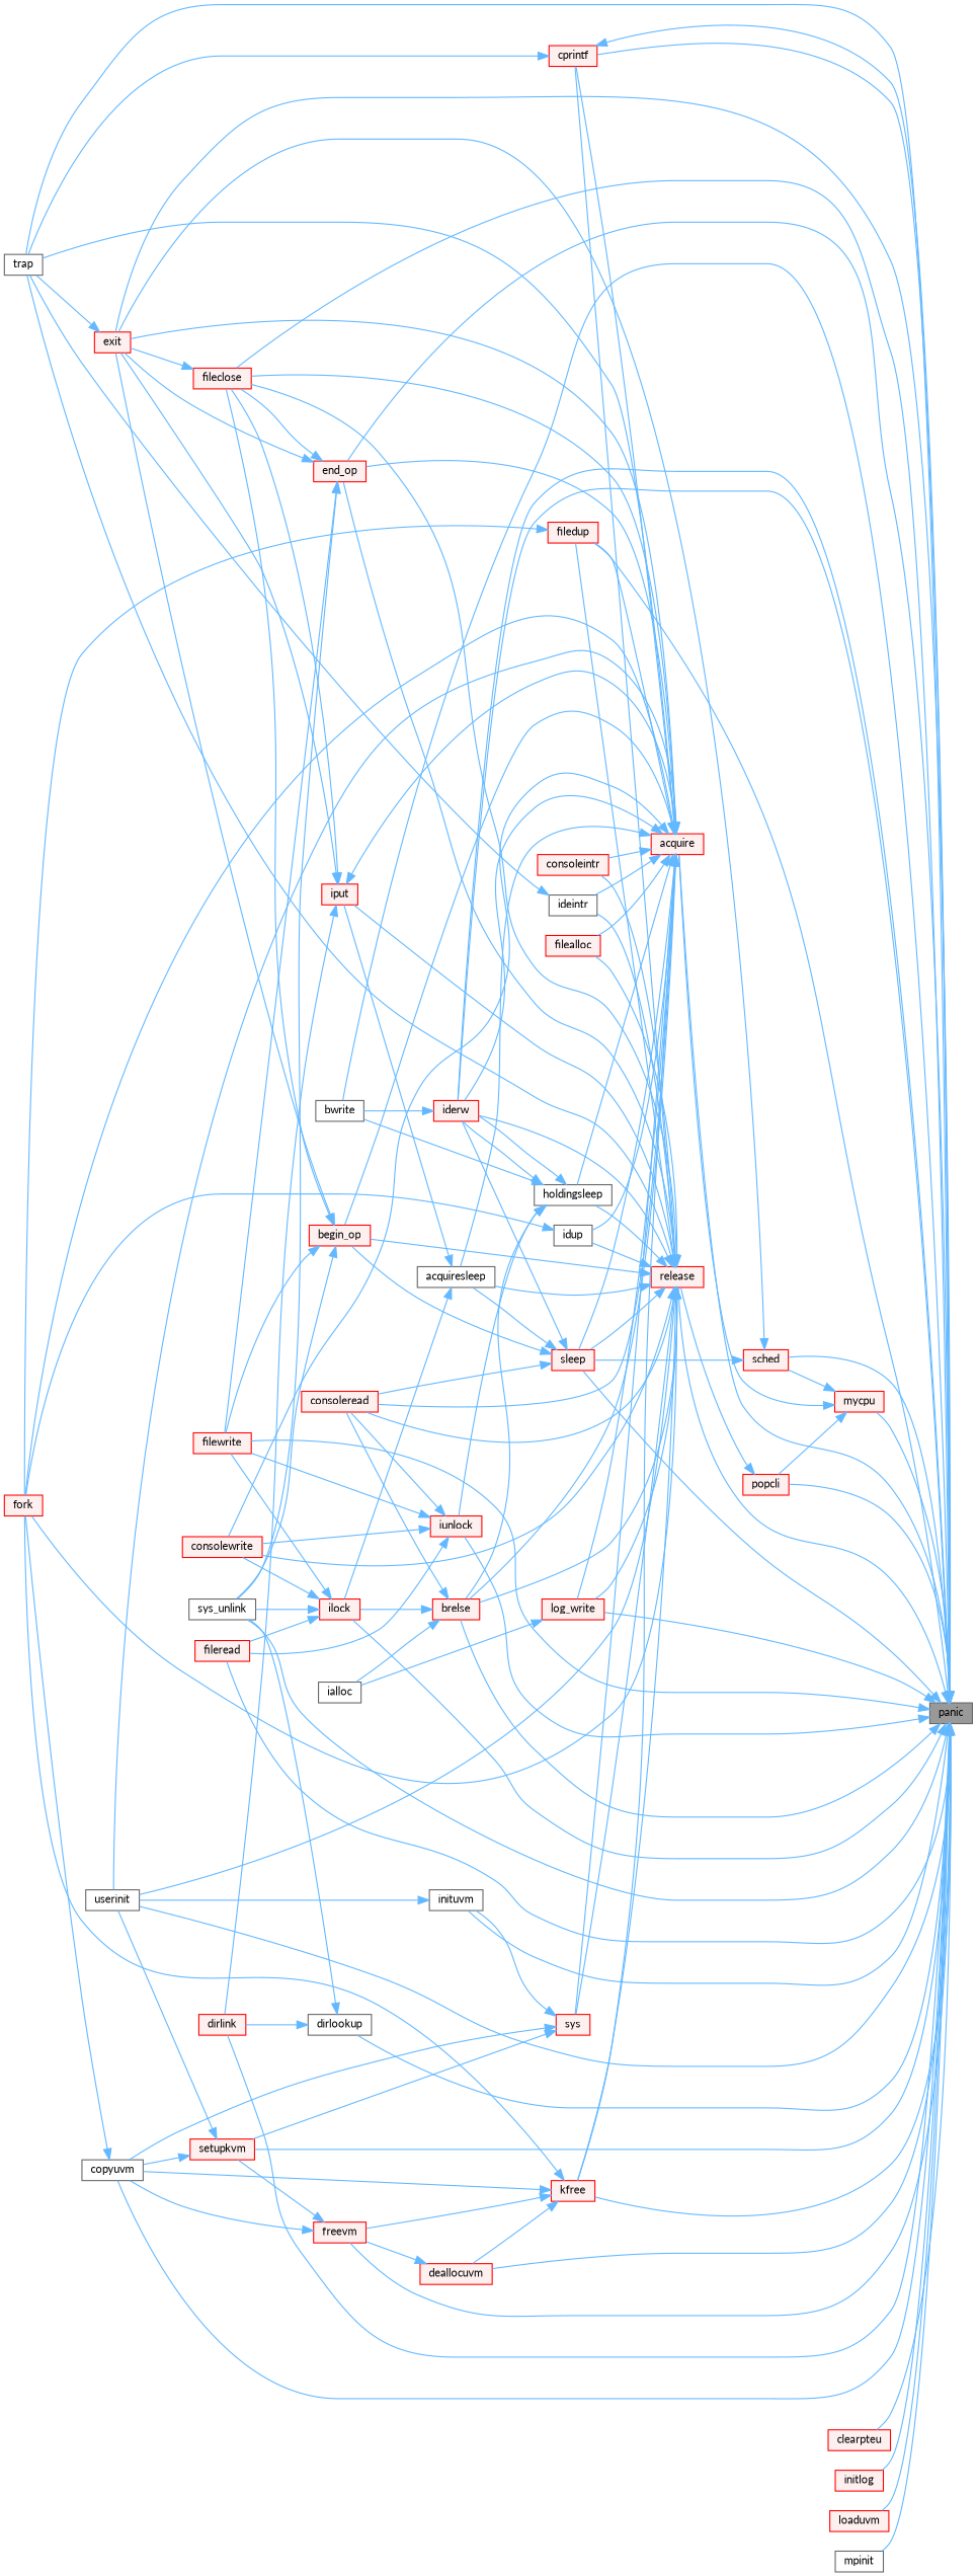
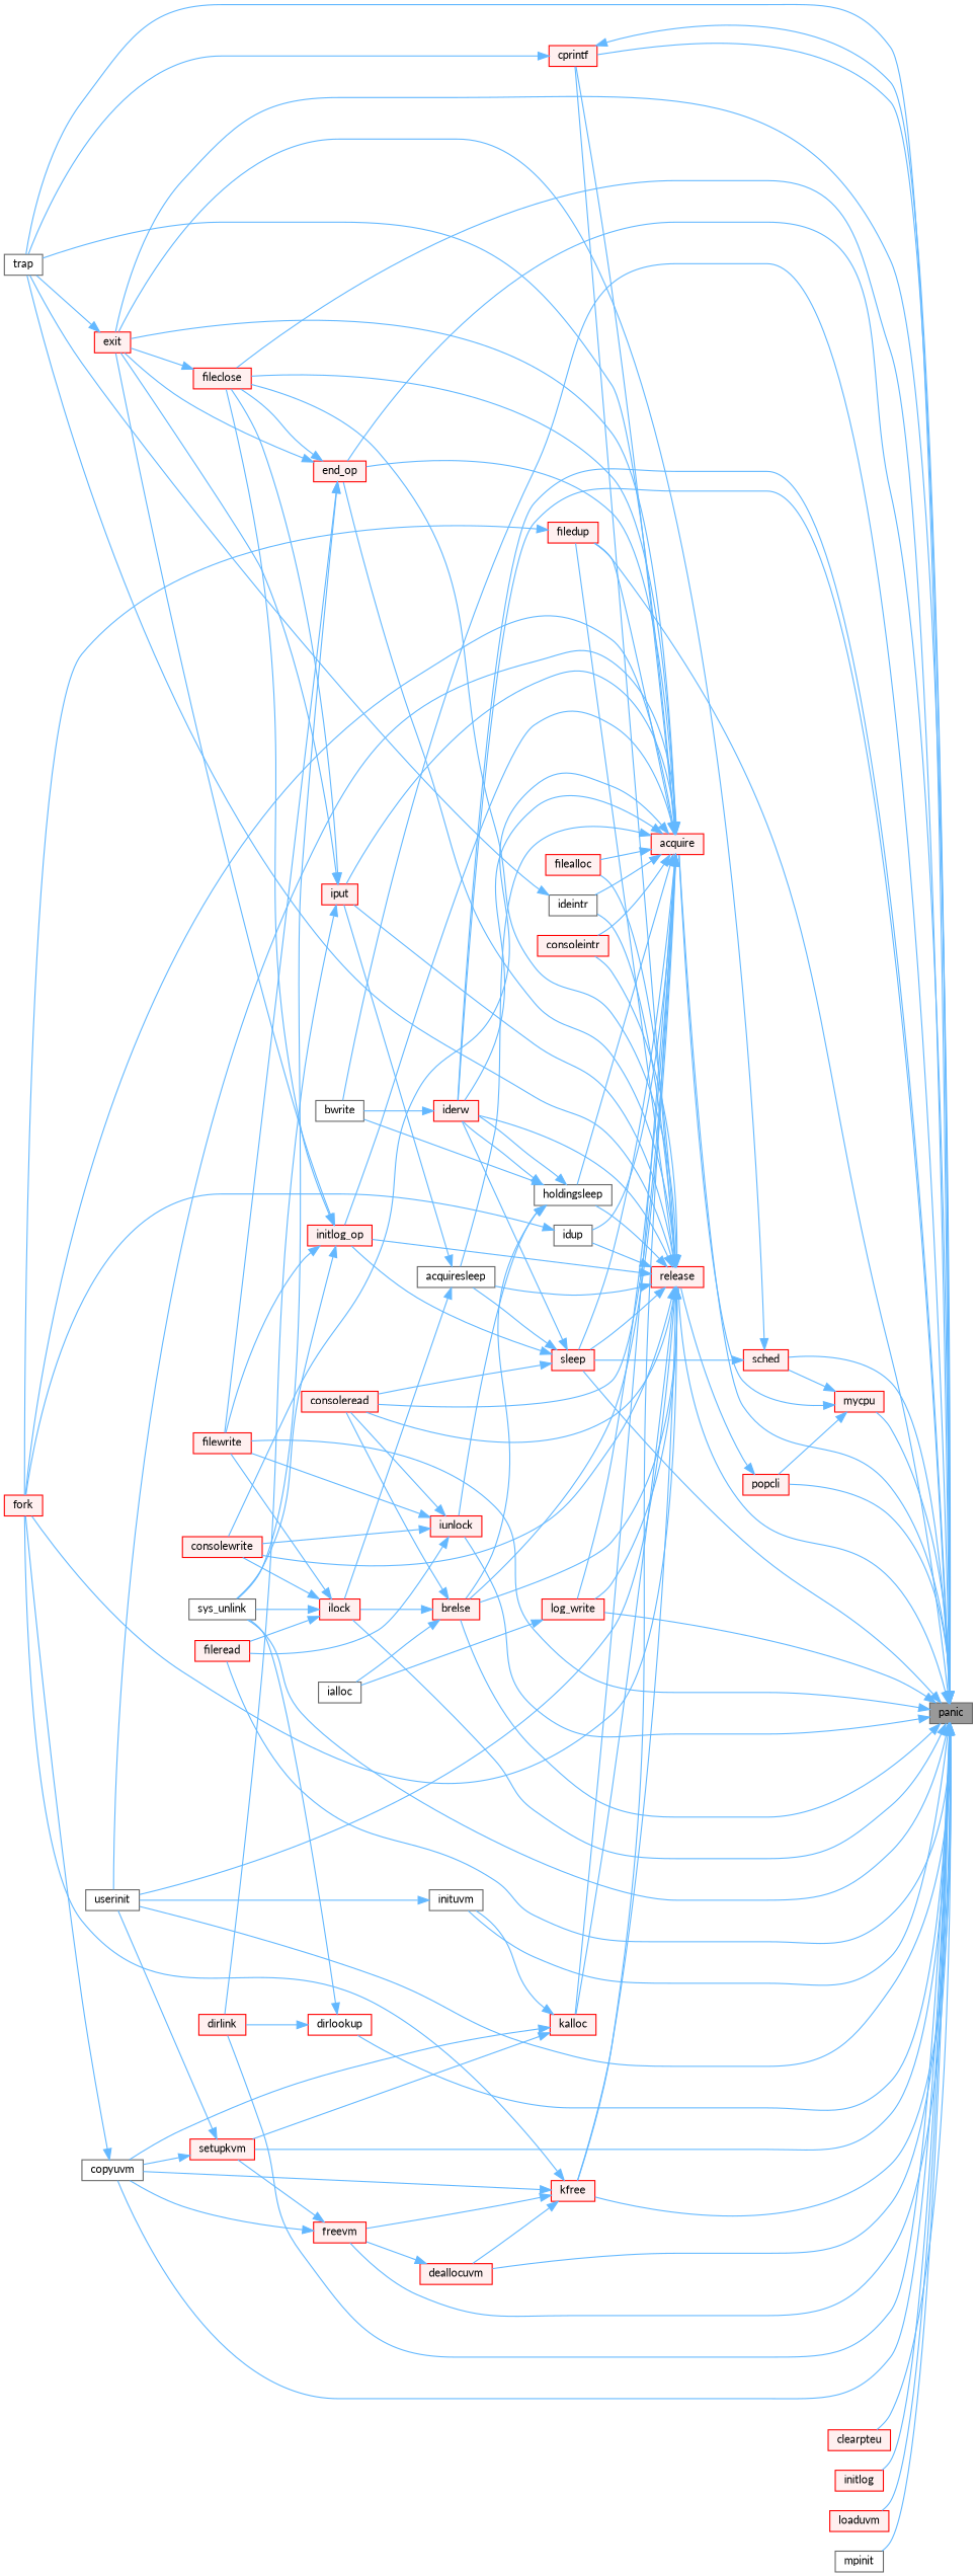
  digraph {
    fontname=Lato
    rankdir=RL
    node [color=red fillcolor="#FFF0F0" fontname=Lato fontsize=10 shape=box style=filled]
    edge [color=steelblue1 dir=back fontname=Lato fontsize=10 labelfontname=Helvetica labelfontsize=10 style=solid]
    n1 [color=gray40 fillcolor=grey60 fontcolor=black height=0.2 label=panic width=0.4]
    n2 [height=0.2 label=acquire width=0.4]
    n3 [height=0.2 label=ilock width=0.4]
    n4 [height=0.2 label=fileread width=0.4]
    n5 [height=0.2 label=filewrite width=0.4]
    n6 [color=grey40 fillcolor=white height=0.2 label=sys_unlink width=0.4]
    n7 [height=0.2 label=dirlink width=0.4]
    n8 [height=0.2 label=exit width=0.4]
    n9 [color=grey40 fillcolor=white height=0.2 label=trap width=0.4]
    n10 [height=0.2 label=fileclose width=0.4]
    n11 [height=0.2 label=brelse width=0.4]
    n12 [height=0.2 label=cprintf width=0.4]
    n13 [height=0.2 label=end_op width=0.4]
    n14 [height=0.2 label=filedup width=0.4]
    n15 [color=grey40 fillcolor=white height=0.2 label=bwrite width=0.4]
    n16 [height=0.2 label=iderw width=0.4]
    n17 [height=0.2 label=iunlock width=0.4]
    n18 [color=grey40 fillcolor=white height=0.2 label=copyuvm width=0.4]
    n19 [color=grey40 fillcolor=white height=0.2 label=inituvm width=0.4]
    n20 [color=grey40 fillcolor=white height=0.2 label=userinit width=0.4]
    n21 [height=0.2 label=setupkvm width=0.4]
    n22 [height=0.2 label=kfree width=0.4]
    n23 [height=0.2 label=deallocuvm width=0.4]
    n24 [height=0.2 label=freevm width=0.4]
    n25 [height=0.2 label=log_write width=0.4]
    n26 [height=0.2 label=sleep width=0.4]
    n27 [height=0.2 label=clearpteu width=0.4]
-   n28 [color=grey40 fillcolor=white height=0.2 label=dirlookup width=0.4]
+   n28 [fillcolor=white height=0.2 label=dirlookup width=0.4]
    n29 [height=0.2 label=initlog width=0.4]
    n30 [height=0.2 label=loaduvm width=0.4]
    n31 [color=grey40 fillcolor=white height=0.2 label=mpinit width=0.4]
    n32 [height=0.2 label=mycpu width=0.4]
    n33 [height=0.2 label=popcli width=0.4]
    n34 [height=0.2 label=release width=0.4]
    n35 [height=0.2 label=sched width=0.4]
    n36 [color=grey40 fillcolor=white height=0.2 label=acquiresleep width=0.4]
    n37 [height=0.2 label=consoleread width=0.4]
    n38 [height=0.2 label=consolewrite width=0.4]
    n39 [height=0.2 label=iput width=0.4]
-   n40 [height=0.2 label=begin_op width=0.4]
+   n40 [height=0.2 label=initlog_op width=0.4]
    n41 [height=0.2 label=consoleintr width=0.4]
    n42 [height=0.2 label=filealloc width=0.4]
    n43 [height=0.2 label=fork width=0.4]
    n44 [color=grey40 fillcolor=white height=0.2 label=holdingsleep width=0.4]
    n45 [color=grey40 fillcolor=white height=0.2 label=ideintr width=0.4]
    n46 [color=grey40 fillcolor=white height=0.2 label=idup width=0.4]
-   n47 [height=0.2 label=sys width=0.4]
+   n47 [height=0.2 label=kalloc width=0.4]
    n48 [color=grey40 fillcolor=white height=0.2 label=ialloc width=0.4]
    n1 -> n2
    n1 -> n3
    n1 -> n4
    n1 -> n5
    n1 -> n6
    n1 -> n7
    n1 -> n8
    n1 -> n9
    n1 -> n10
    n1 -> n11
    n1 -> n12
    n1 -> n13
    n1 -> n14
    n1 -> n15
    n1 -> n16
    n1 -> n16
    n1 -> n17
    n1 -> n18
    n1 -> n19
    n1 -> n20
    n1 -> n21
    n1 -> n22
    n1 -> n23
    n1 -> n24
    n1 -> n25
    n1 -> n26
    n1 -> n27
    n1 -> n28
    n1 -> n29
    n1 -> n30
    n1 -> n31
    n1 -> n32
    n1 -> n33
    n1 -> n34
    n1 -> n35
    n2 -> n8
    n2 -> n9
    n2 -> n10
    n2 -> n11
    n2 -> n12
    n2 -> n13
    n2 -> n14
    n2 -> n16
    n2 -> n20
    n2 -> n22
    n2 -> n25
    n2 -> n26
    n2 -> n36
    n2 -> n37
    n2 -> n38
-   n39 -> n2
+   n2 -> n39
    n2 -> n40
    n2 -> n41
    n2 -> n42
    n2 -> n43
    n2 -> n44
    n2 -> n45
    n2 -> n46
    n2 -> n47
    n3 -> n4
    n3 -> n5
    n3 -> n6
    n3 -> n38
    n8 -> n9
    n10 -> n8
    n11 -> n3
    n11 -> n37
    n11 -> n48
    n12 -> n1
    n12 -> n9
    n13 -> n5
    n13 -> n6
    n13 -> n8
    n13 -> n10
    n14 -> n43
    n16 -> n15
    n17 -> n4
    n17 -> n5
    n17 -> n37
    n17 -> n38
    n18 -> n43
    n19 -> n20
    n21 -> n18
    n21 -> n20
    n22 -> n18
    n22 -> n23
    n22 -> n24
    n22 -> n43
    n23 -> n24
    n24 -> n18
    n24 -> n21
    n25 -> n48
    n26 -> n16
    n26 -> n36
    n26 -> n37
    n26 -> n40
    n28 -> n6
    n28 -> n7
    n32 -> n2
    n32 -> n33
    n32 -> n35
    n33 -> n34
    n34 -> n9
    n34 -> n10
    n34 -> n11
    n34 -> n12
    n34 -> n13
    n34 -> n14
    n34 -> n16
    n34 -> n20
    n34 -> n22
    n34 -> n25
    n34 -> n26
    n34 -> n36
    n34 -> n37
    n34 -> n38
    n34 -> n39
    n34 -> n40
    n34 -> n41
    n34 -> n42
    n34 -> n43
    n34 -> n44
    n34 -> n45
    n34 -> n46
    n34 -> n47
    n35 -> n8
    n35 -> n26
    n36 -> n3
    n36 -> n39
    n39 -> n7
    n39 -> n8
    n39 -> n10
    n40 -> n5
    n40 -> n6
    n40 -> n8
    n40 -> n10
    n44 -> n11
    n44 -> n15
    n44 -> n16
    n44 -> n16
    n44 -> n17
    n45 -> n9
    n46 -> n43
    n47 -> n18
    n47 -> n19
    n47 -> n21
  }
